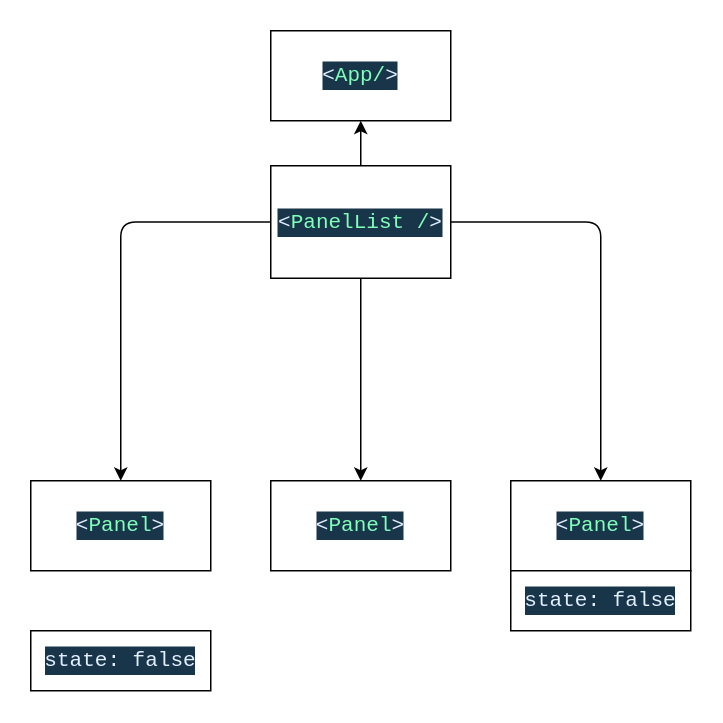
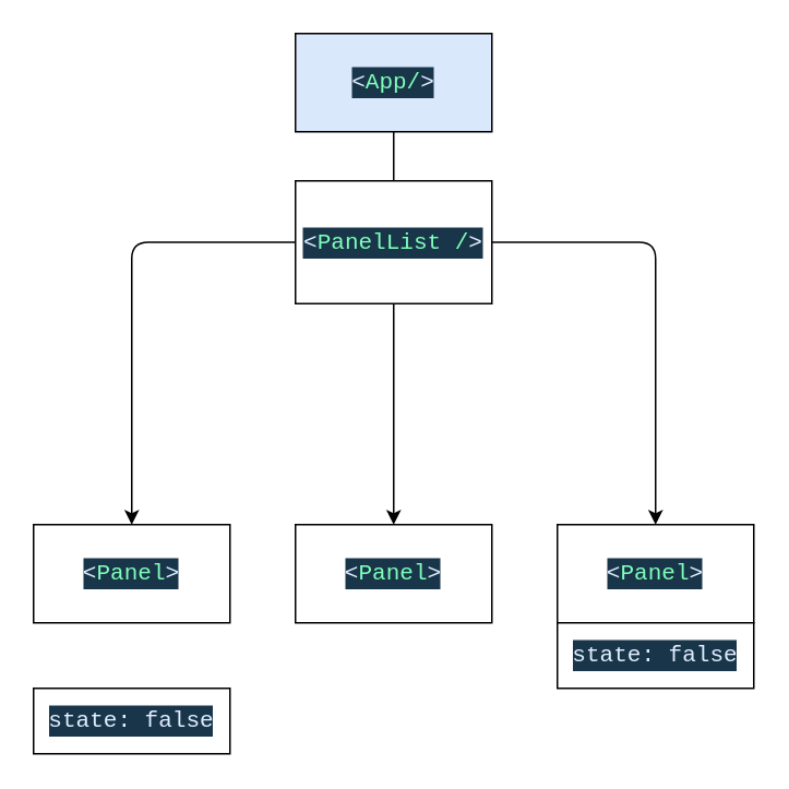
  <mxCell id="0" />
  <mxCell id="1" parent="0" />
  <mxCell id="2" style="edgeStyle=orthogonalEdgeStyle;html=1;entryX=0.5;entryY=0;entryDx=0;entryDy=0;" edge="1" parent="1" source="6" target="7"><mxGeometry relative="1" as="geometry" /></mxCell>
  <mxCell id="3" style="edgeStyle=orthogonalEdgeStyle;html=1;entryX=0.5;entryY=0;entryDx=0;entryDy=0;" edge="1" parent="1" source="6" target="8"><mxGeometry relative="1" as="geometry" /></mxCell>
  <mxCell id="4" style="edgeStyle=orthogonalEdgeStyle;html=1;exitX=1;exitY=0.5;exitDx=0;exitDy=0;entryX=0.5;entryY=0;entryDx=0;entryDy=0;" edge="1" parent="1" source="6" target="9"><mxGeometry relative="1" as="geometry" /></mxCell>
- <mxCell id="5" value="" style="edgeStyle=orthogonalEdgeStyle;html=1;" edge="1" parent="1" source="6" target="12"><mxGeometry relative="1" as="geometry" /></mxCell>
+ <mxCell id="5" value="" style="edgeStyle=orthogonalEdgeStyle;html=1;endArrow=none;" edge="1" parent="1" source="6" target="12"><mxGeometry relative="1" as="geometry" /></mxCell>
  <mxCell id="6" value="&lt;div style=&quot;color: rgb(255, 255, 255); background-color: rgb(25, 53, 73); font-family: &amp;quot;Cascadia code PL&amp;quot;, Menlo, Monaco, &amp;quot;Courier New&amp;quot;, monospace, Consolas, &amp;quot;Courier New&amp;quot;, monospace; font-size: 14px; line-height: 19px;&quot;&gt;&lt;span style=&quot;color: #e1efff;&quot;&gt;&amp;lt;&lt;/span&gt;&lt;span style=&quot;color: #80ffbb;&quot;&gt;PanelList /&lt;/span&gt;&lt;span style=&quot;color: #e1efff;&quot;&gt;&amp;gt;&lt;/span&gt;&lt;/div&gt;" style="rounded=0;whiteSpace=wrap;html=1;" vertex="1" parent="1"><mxGeometry x="180" y="110" width="120" height="75" as="geometry" /></mxCell>
  <mxCell id="7" value="&lt;div style=&quot;color: rgb(255, 255, 255); background-color: rgb(25, 53, 73); font-family: &amp;quot;Cascadia code PL&amp;quot;, Menlo, Monaco, &amp;quot;Courier New&amp;quot;, monospace, Consolas, &amp;quot;Courier New&amp;quot;, monospace; font-size: 14px; line-height: 19px;&quot;&gt;&lt;div style=&quot;line-height: 19px;&quot;&gt;&lt;span style=&quot;color: #e1efff;&quot;&gt;&amp;lt;&lt;/span&gt;&lt;span style=&quot;color: #80ffbb;&quot;&gt;Panel&lt;/span&gt;&lt;span style=&quot;color: #e1efff;&quot;&gt;&amp;gt;&lt;/span&gt;&lt;/div&gt;&lt;/div&gt;" style="rounded=0;whiteSpace=wrap;html=1;" vertex="1" parent="1"><mxGeometry x="20" y="320" width="120" height="60" as="geometry" /></mxCell>
  <mxCell id="8" value="&lt;div style=&quot;color: rgb(255, 255, 255); background-color: rgb(25, 53, 73); font-family: &amp;quot;Cascadia code PL&amp;quot;, Menlo, Monaco, &amp;quot;Courier New&amp;quot;, monospace, Consolas, &amp;quot;Courier New&amp;quot;, monospace; font-size: 14px; line-height: 19px;&quot;&gt;&lt;div style=&quot;line-height: 19px;&quot;&gt;&lt;span style=&quot;color: #e1efff;&quot;&gt;&amp;lt;&lt;/span&gt;&lt;span style=&quot;color: #80ffbb;&quot;&gt;Panel&lt;/span&gt;&lt;span style=&quot;color: #e1efff;&quot;&gt;&amp;gt;&lt;/span&gt;&lt;/div&gt;&lt;/div&gt;" style="rounded=0;whiteSpace=wrap;html=1;" vertex="1" parent="1"><mxGeometry x="180" y="320" width="120" height="60" as="geometry" /></mxCell>
  <mxCell id="9" value="&lt;div style=&quot;color: rgb(255, 255, 255); background-color: rgb(25, 53, 73); font-family: &amp;quot;Cascadia code PL&amp;quot;, Menlo, Monaco, &amp;quot;Courier New&amp;quot;, monospace, Consolas, &amp;quot;Courier New&amp;quot;, monospace; font-size: 14px; line-height: 19px;&quot;&gt;&lt;div style=&quot;line-height: 19px;&quot;&gt;&lt;span style=&quot;color: #e1efff;&quot;&gt;&amp;lt;&lt;/span&gt;&lt;span style=&quot;color: #80ffbb;&quot;&gt;Panel&lt;/span&gt;&lt;span style=&quot;color: #e1efff;&quot;&gt;&amp;gt;&lt;/span&gt;&lt;/div&gt;&lt;/div&gt;" style="rounded=0;whiteSpace=wrap;html=1;" vertex="1" parent="1"><mxGeometry x="340" y="320" width="120" height="60" as="geometry" /></mxCell>
  <mxCell id="10" value="&lt;div style=&quot;background-color: rgb(25, 53, 73); font-family: &amp;quot;Cascadia code PL&amp;quot;, Menlo, Monaco, &amp;quot;Courier New&amp;quot;, monospace, Consolas, &amp;quot;Courier New&amp;quot;, monospace; font-size: 14px; line-height: 19px;&quot;&gt;&lt;div style=&quot;line-height: 19px;&quot;&gt;&lt;font color=&quot;#e1efff&quot;&gt;state: false&lt;/font&gt;&lt;/div&gt;&lt;/div&gt;" style="rounded=0;whiteSpace=wrap;html=1;" vertex="1" parent="1"><mxGeometry x="20" y="420" width="120" height="40" as="geometry" /></mxCell>
  <mxCell id="11" value="&lt;div style=&quot;background-color: rgb(25, 53, 73); font-family: &amp;quot;Cascadia code PL&amp;quot;, Menlo, Monaco, &amp;quot;Courier New&amp;quot;, monospace, Consolas, &amp;quot;Courier New&amp;quot;, monospace; font-size: 14px; line-height: 19px;&quot;&gt;&lt;div style=&quot;line-height: 19px;&quot;&gt;&lt;font color=&quot;#e1efff&quot;&gt;state: false&lt;/font&gt;&lt;/div&gt;&lt;/div&gt;" style="rounded=0;whiteSpace=wrap;html=1;" vertex="1" parent="1"><mxGeometry x="340" y="380" width="120" height="40" as="geometry" /></mxCell>
- <mxCell id="12" value="&lt;div style=&quot;color: rgb(255, 255, 255); background-color: rgb(25, 53, 73); font-family: &amp;quot;Cascadia code PL&amp;quot;, Menlo, Monaco, &amp;quot;Courier New&amp;quot;, monospace, Consolas, &amp;quot;Courier New&amp;quot;, monospace; font-size: 14px; line-height: 19px;&quot;&gt;&lt;span style=&quot;color: #e1efff;&quot;&gt;&amp;lt;&lt;/span&gt;&lt;span style=&quot;color: #80ffbb;&quot;&gt;App/&lt;/span&gt;&lt;span style=&quot;color: #e1efff;&quot;&gt;&amp;gt;&lt;/span&gt;&lt;/div&gt;" style="rounded=0;whiteSpace=wrap;html=1;" vertex="1" parent="1"><mxGeometry x="180" y="20" width="120" height="60" as="geometry" /></mxCell>
+ <mxCell id="12" value="&lt;div style=&quot;color: rgb(255, 255, 255); background-color: rgb(25, 53, 73); font-family: &amp;quot;Cascadia code PL&amp;quot;, Menlo, Monaco, &amp;quot;Courier New&amp;quot;, monospace, Consolas, &amp;quot;Courier New&amp;quot;, monospace; font-size: 14px; line-height: 19px;&quot;&gt;&lt;span style=&quot;color: #e1efff;&quot;&gt;&amp;lt;&lt;/span&gt;&lt;span style=&quot;color: #80ffbb;&quot;&gt;App/&lt;/span&gt;&lt;span style=&quot;color: #e1efff;&quot;&gt;&amp;gt;&lt;/span&gt;&lt;/div&gt;" style="rounded=0;whiteSpace=wrap;html=1;fillColor=#dae8fc;" vertex="1" parent="1"><mxGeometry x="180" y="20" width="120" height="60" as="geometry" /></mxCell>
